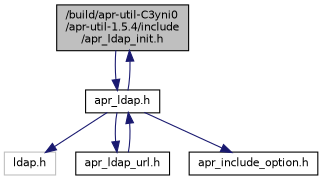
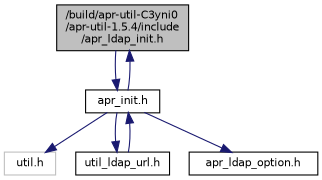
  digraph {
    node [color=black fillcolor=white fontname=Helvetica fontsize=10 shape=record style=filled]
    edge [color=midnightblue fontname=Helvetica fontsize=10 labelfontname=Helvetica labelfontsize=10 style=solid]
    n1 [fillcolor=grey75 fontcolor=black height=0.2 label="/build/apr-util-C3yni0\l/apr-util-1.5.4/include\l/apr_ldap_init.h" width=0.4]
-   n2 [height=0.2 label="apr_ldap.h" width=0.4]
-   n3 [color=grey75 height=0.2 label="ldap.h" width=0.4]
-   n4 [height=0.2 label="apr_ldap_url.h" width=0.4]
-   n5 [height=0.2 label="apr_include_option.h" width=0.4]
+   n2 [height=0.2 label="apr_init.h" width=0.4]
+   n3 [color=grey75 height=0.2 label="util.h" width=0.4]
+   n4 [height=0.2 label="util_ldap_url.h" width=0.4]
+   n5 [height=0.2 label="apr_ldap_option.h" width=0.4]
    n1 -> n2
    n2 -> n1
    n2 -> n3
    n2 -> n4
    n2 -> n5
    n4 -> n2
  }
